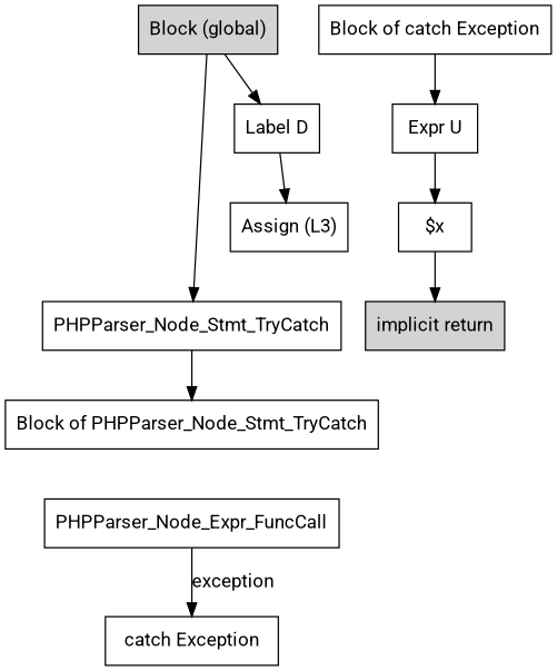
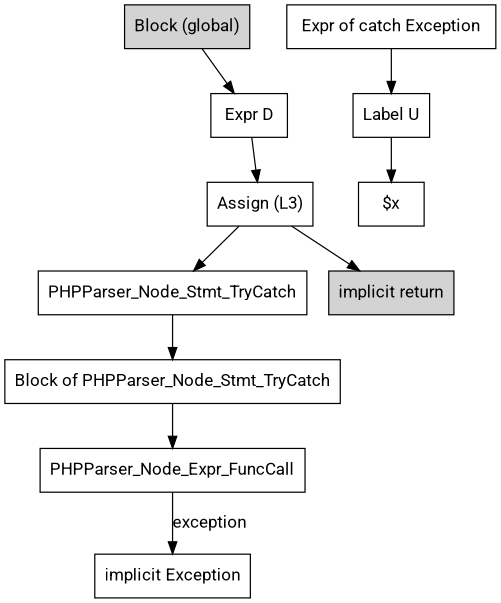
  digraph {
    fontname=Roboto
    node [fontname=Roboto shape=box]
    edge [fontname=Roboto]
    n1 [label="implicit return" style=filled]
    n2 [label="Block (global)" style=filled]
-   n3 [label="Label D"]
+   n3 [label="Expr D"]
    n4 [label="Assign (L3)"]
    n5 [label=PHPParser_Node_Stmt_TryCatch]
    n6 [label="Block of PHPParser_Node_Stmt_TryCatch"]
    n7 [label=PHPParser_Node_Expr_FuncCall]
-   n8 [label="catch Exception"]
-   n9 [label="Expr U"]
+   n8 [label="implicit Exception"]
+   n9 [label="Label U"]
    n10 [label="$x"]
-   n11 [label="Block of catch Exception"]
+   n11 [label="Expr of catch Exception"]
    n2 -> n3
    n3 -> n4
-   n2 -> n5
+   n4 -> n5
    n5 -> n6
+   n6 -> n7
    n7 -> n8 [label=exception]
    n9 -> n10
-   n10 -> n1
+   n4 -> n1
    n11 -> n9
  }
